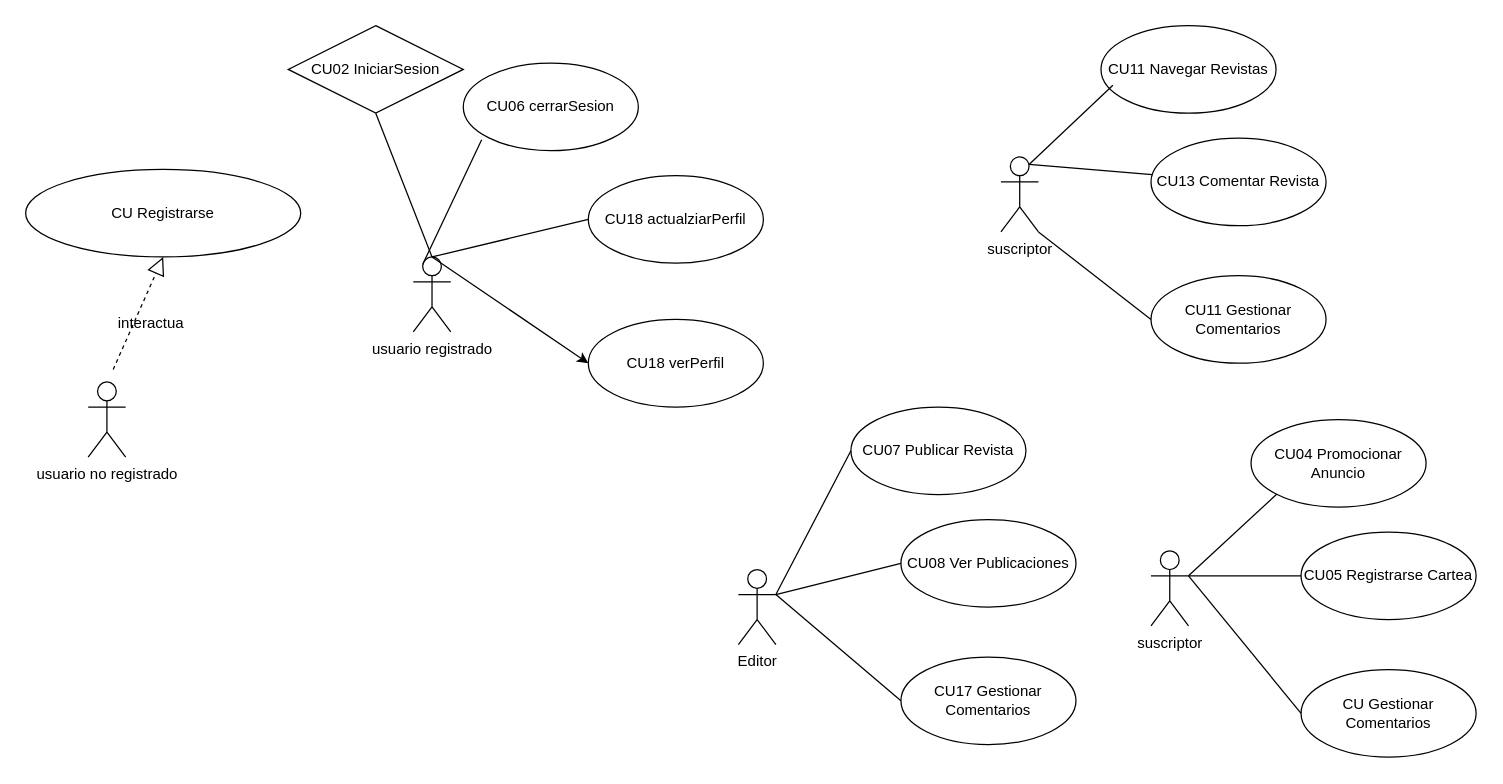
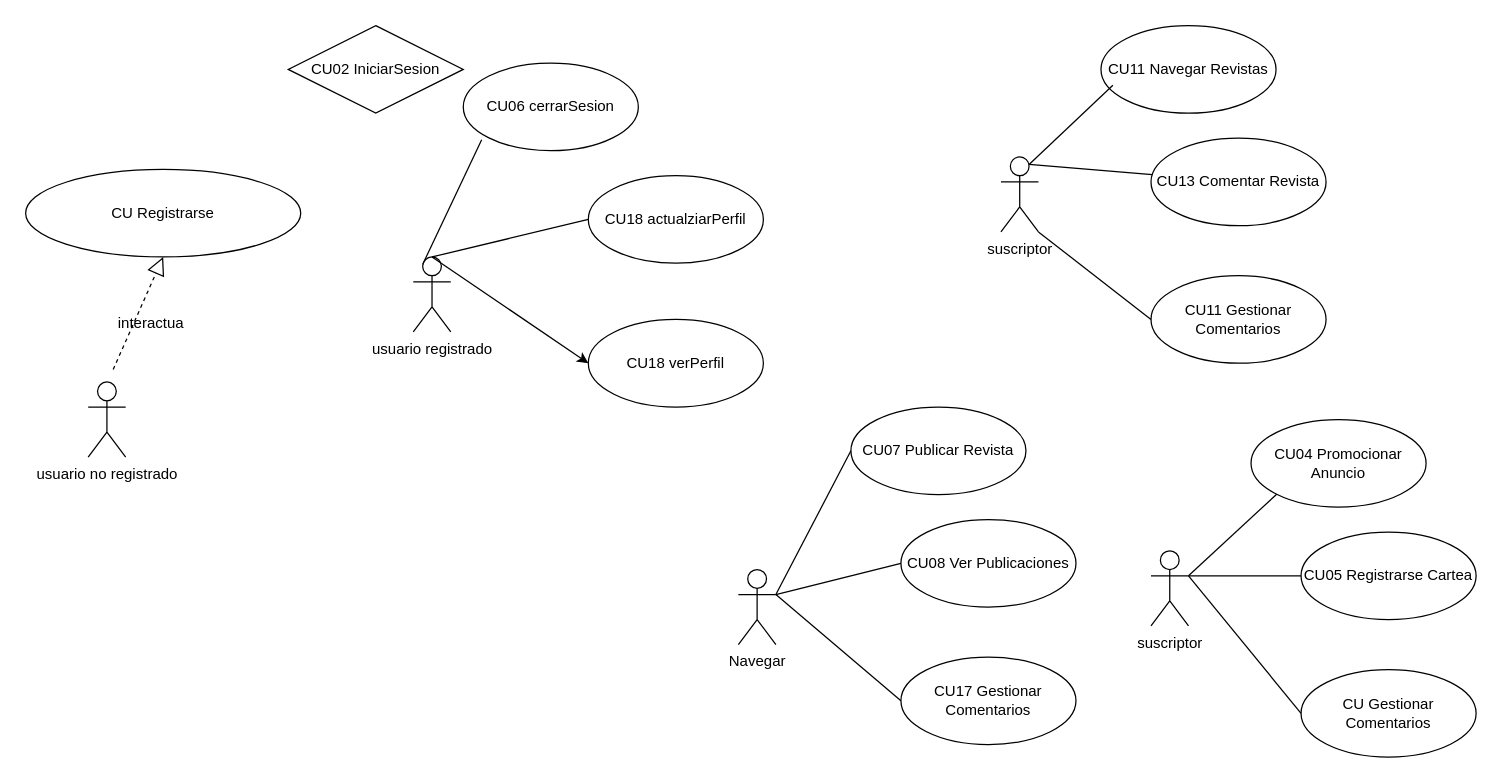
  <mxCell id="0" />
  <mxCell id="1" parent="0" />
- <mxCell id="2" value="Editor&lt;div&gt;&lt;br&gt;&lt;/div&gt;" style="shape=umlActor;verticalLabelPosition=bottom;verticalAlign=top;html=1;" vertex="1" parent="1"><mxGeometry x="590" y="455" width="30" height="60" as="geometry" /></mxCell>
+ <mxCell id="2" value="Navegar&lt;div&gt;&lt;br&gt;&lt;/div&gt;" style="shape=umlActor;verticalLabelPosition=bottom;verticalAlign=top;html=1;" vertex="1" parent="1"><mxGeometry x="590" y="455" width="30" height="60" as="geometry" /></mxCell>
  <mxCell id="3" value="CU Registrarse" style="ellipse;whiteSpace=wrap;html=1;" vertex="1" parent="1"><mxGeometry x="20" y="135" width="220" height="70" as="geometry" /></mxCell>
  <mxCell id="4" value="CU02 IniciarSesion" style="rhombus;whiteSpace=wrap;html=1;" vertex="1" parent="1"><mxGeometry x="230" y="20" width="140" height="70" as="geometry" /></mxCell>
  <mxCell id="5" value="usuario registrado" style="shape=umlActor;verticalLabelPosition=bottom;verticalAlign=top;html=1;" vertex="1" parent="1"><mxGeometry x="330" y="205" width="30" height="60" as="geometry" /></mxCell>
  <mxCell id="6" value="usuario no registrado" style="shape=umlActor;verticalLabelPosition=bottom;verticalAlign=top;html=1;" vertex="1" parent="1"><mxGeometry x="70" y="305" width="30" height="60" as="geometry" /></mxCell>
  <mxCell id="7" value="" style="endArrow=block;dashed=1;endFill=0;endSize=12;html=1;rounded=0;entryX=0.5;entryY=1;entryDx=0;entryDy=0;" edge="1" parent="1" target="3"><mxGeometry width="160" relative="1" as="geometry"><mxPoint x="90" y="295" as="sourcePoint" /><mxPoint x="280" y="265" as="targetPoint" /></mxGeometry></mxCell>
  <mxCell id="8" value="interactua" style="text;html=1;align=center;verticalAlign=middle;resizable=0;points=[];autosize=1;strokeColor=none;fillColor=none;" vertex="1" parent="1"><mxGeometry x="80" y="243" width="80" height="30" as="geometry" /></mxCell>
  <mxCell id="9" value="CU06 cerrarSesion" style="ellipse;whiteSpace=wrap;html=1;" vertex="1" parent="1"><mxGeometry x="370" y="50" width="140" height="70" as="geometry" /></mxCell>
  <mxCell id="10" value="CU18 actualziarPerfil" style="ellipse;whiteSpace=wrap;html=1;" vertex="1" parent="1"><mxGeometry x="470" y="140" width="140" height="70" as="geometry" /></mxCell>
  <mxCell id="11" value="CU07 Publicar Revista" style="ellipse;whiteSpace=wrap;html=1;" vertex="1" parent="1"><mxGeometry x="680" y="325" width="140" height="70" as="geometry" /></mxCell>
  <mxCell id="12" value="CU08 Ver Publicaciones" style="ellipse;whiteSpace=wrap;html=1;" vertex="1" parent="1"><mxGeometry x="720" y="415" width="140" height="70" as="geometry" /></mxCell>
  <mxCell id="13" value="CU17 Gestionar Comentarios" style="ellipse;whiteSpace=wrap;html=1;" vertex="1" parent="1"><mxGeometry x="720" y="525" width="140" height="70" as="geometry" /></mxCell>
  <mxCell id="14" value="&lt;div&gt;suscriptor&lt;/div&gt;" style="shape=umlActor;verticalLabelPosition=bottom;verticalAlign=top;html=1;" vertex="1" parent="1"><mxGeometry x="800" y="125" width="30" height="60" as="geometry" /></mxCell>
  <mxCell id="15" value="CU11 Navegar Revistas" style="ellipse;whiteSpace=wrap;html=1;" vertex="1" parent="1"><mxGeometry x="880" y="20" width="140" height="70" as="geometry" /></mxCell>
  <mxCell id="16" value="CU13 Comentar Revista" style="ellipse;whiteSpace=wrap;html=1;" vertex="1" parent="1"><mxGeometry x="920" y="110" width="140" height="70" as="geometry" /></mxCell>
  <mxCell id="17" value="CU11 Gestionar Comentarios" style="ellipse;whiteSpace=wrap;html=1;" vertex="1" parent="1"><mxGeometry x="920" y="220" width="140" height="70" as="geometry" /></mxCell>
  <mxCell id="18" value="&lt;div&gt;suscriptor&lt;/div&gt;" style="shape=umlActor;verticalLabelPosition=bottom;verticalAlign=top;html=1;" vertex="1" parent="1"><mxGeometry x="920" y="440" width="30" height="60" as="geometry" /></mxCell>
  <mxCell id="19" value="CU04 Promocionar Anuncio" style="ellipse;whiteSpace=wrap;html=1;" vertex="1" parent="1"><mxGeometry x="1000" y="335" width="140" height="70" as="geometry" /></mxCell>
  <mxCell id="20" value="CU05 Registrarse Cartea" style="ellipse;whiteSpace=wrap;html=1;" vertex="1" parent="1"><mxGeometry x="1040" y="425" width="140" height="70" as="geometry" /></mxCell>
  <mxCell id="21" value="CU Gestionar Comentarios" style="ellipse;whiteSpace=wrap;html=1;" vertex="1" parent="1"><mxGeometry x="1040" y="535" width="140" height="70" as="geometry" /></mxCell>
  <mxCell id="22" value="CU18 verPerfil" style="ellipse;whiteSpace=wrap;html=1;" vertex="1" parent="1"><mxGeometry x="470" y="255" width="140" height="70" as="geometry" /></mxCell>
- <mxCell id="23" value="" style="endArrow=none;html=1;rounded=0;entryX=0.5;entryY=1;entryDx=0;entryDy=0;exitX=0.5;exitY=0;exitDx=0;exitDy=0;exitPerimeter=0;" edge="1" parent="1" source="5" target="4"><mxGeometry width="50" height="50" relative="1" as="geometry"><mxPoint x="550" y="165" as="sourcePoint" /><mxPoint x="600" y="115" as="targetPoint" /></mxGeometry></mxCell>
  <mxCell id="24" value="" style="endArrow=none;html=1;rounded=0;entryX=0.105;entryY=0.876;entryDx=0;entryDy=0;exitX=0.25;exitY=0.1;exitDx=0;exitDy=0;exitPerimeter=0;entryPerimeter=0;" edge="1" parent="1" source="5" target="9"><mxGeometry width="50" height="50" relative="1" as="geometry"><mxPoint x="355" y="215" as="sourcePoint" /><mxPoint x="310" y="100" as="targetPoint" /></mxGeometry></mxCell>
  <mxCell id="25" value="" style="endArrow=none;html=1;rounded=0;entryX=0;entryY=0.5;entryDx=0;entryDy=0;exitX=0.5;exitY=0;exitDx=0;exitDy=0;exitPerimeter=0;" edge="1" parent="1" source="5" target="10"><mxGeometry width="50" height="50" relative="1" as="geometry"><mxPoint x="348" y="221" as="sourcePoint" /><mxPoint x="395" y="121" as="targetPoint" /></mxGeometry></mxCell>
  <mxCell id="26" value="" style="endArrow=classic;html=1;rounded=0;entryX=0;entryY=0.5;entryDx=0;entryDy=0;exitX=0.5;exitY=0;exitDx=0;exitDy=0;exitPerimeter=0;" edge="1" parent="1" source="5" target="22"><mxGeometry width="50" height="50" relative="1" as="geometry"><mxPoint x="358" y="231" as="sourcePoint" /><mxPoint x="480" y="185" as="targetPoint" /></mxGeometry></mxCell>
  <mxCell id="27" value="" style="endArrow=none;html=1;rounded=0;exitX=0.75;exitY=0.1;exitDx=0;exitDy=0;exitPerimeter=0;" edge="1" parent="1" source="14" target="16"><mxGeometry width="50" height="50" relative="1" as="geometry"><mxPoint x="355" y="215" as="sourcePoint" /><mxPoint x="480" y="185" as="targetPoint" /></mxGeometry></mxCell>
  <mxCell id="28" value="" style="endArrow=none;html=1;rounded=0;exitX=0.75;exitY=0.1;exitDx=0;exitDy=0;exitPerimeter=0;entryX=0.068;entryY=0.682;entryDx=0;entryDy=0;entryPerimeter=0;" edge="1" parent="1" source="14" target="15"><mxGeometry width="50" height="50" relative="1" as="geometry"><mxPoint x="833" y="141" as="sourcePoint" /><mxPoint x="931" y="150" as="targetPoint" /></mxGeometry></mxCell>
  <mxCell id="29" value="" style="endArrow=none;html=1;rounded=0;exitX=1;exitY=1;exitDx=0;exitDy=0;exitPerimeter=0;entryX=0;entryY=0.5;entryDx=0;entryDy=0;" edge="1" parent="1" source="14" target="17"><mxGeometry width="50" height="50" relative="1" as="geometry"><mxPoint x="833" y="141" as="sourcePoint" /><mxPoint x="900" y="78" as="targetPoint" /></mxGeometry></mxCell>
  <mxCell id="30" value="" style="endArrow=none;html=1;rounded=0;exitX=1;exitY=0.333;exitDx=0;exitDy=0;exitPerimeter=0;entryX=0;entryY=0.5;entryDx=0;entryDy=0;" edge="1" parent="1" source="2" target="11"><mxGeometry width="50" height="50" relative="1" as="geometry"><mxPoint x="840" y="195" as="sourcePoint" /><mxPoint x="930" y="265" as="targetPoint" /></mxGeometry></mxCell>
  <mxCell id="31" value="" style="endArrow=none;html=1;rounded=0;entryX=0;entryY=0.5;entryDx=0;entryDy=0;exitX=1;exitY=0.333;exitDx=0;exitDy=0;exitPerimeter=0;" edge="1" parent="1" source="2" target="12"><mxGeometry width="50" height="50" relative="1" as="geometry"><mxPoint x="630" y="495" as="sourcePoint" /><mxPoint x="690" y="370" as="targetPoint" /></mxGeometry></mxCell>
  <mxCell id="32" value="" style="endArrow=none;html=1;rounded=0;entryX=0;entryY=0.5;entryDx=0;entryDy=0;exitX=1;exitY=0.333;exitDx=0;exitDy=0;exitPerimeter=0;" edge="1" parent="1" source="2" target="13"><mxGeometry width="50" height="50" relative="1" as="geometry"><mxPoint x="630" y="485" as="sourcePoint" /><mxPoint x="730" y="460" as="targetPoint" /></mxGeometry></mxCell>
  <mxCell id="33" value="" style="endArrow=none;html=1;rounded=0;entryX=0;entryY=1;entryDx=0;entryDy=0;exitX=1;exitY=0.333;exitDx=0;exitDy=0;exitPerimeter=0;" edge="1" parent="1" source="18" target="19"><mxGeometry width="50" height="50" relative="1" as="geometry"><mxPoint x="630" y="485" as="sourcePoint" /><mxPoint x="730" y="570" as="targetPoint" /></mxGeometry></mxCell>
  <mxCell id="34" value="" style="endArrow=none;html=1;rounded=0;entryX=0;entryY=0.5;entryDx=0;entryDy=0;exitX=1;exitY=0.333;exitDx=0;exitDy=0;exitPerimeter=0;" edge="1" parent="1" source="18" target="20"><mxGeometry width="50" height="50" relative="1" as="geometry"><mxPoint x="960" y="470" as="sourcePoint" /><mxPoint x="1030" y="405" as="targetPoint" /></mxGeometry></mxCell>
  <mxCell id="35" value="" style="endArrow=none;html=1;rounded=0;entryX=0;entryY=0.5;entryDx=0;entryDy=0;exitX=1;exitY=0.333;exitDx=0;exitDy=0;exitPerimeter=0;" edge="1" parent="1" source="18" target="21"><mxGeometry width="50" height="50" relative="1" as="geometry"><mxPoint x="960" y="470" as="sourcePoint" /><mxPoint x="1050" y="470" as="targetPoint" /></mxGeometry></mxCell>
